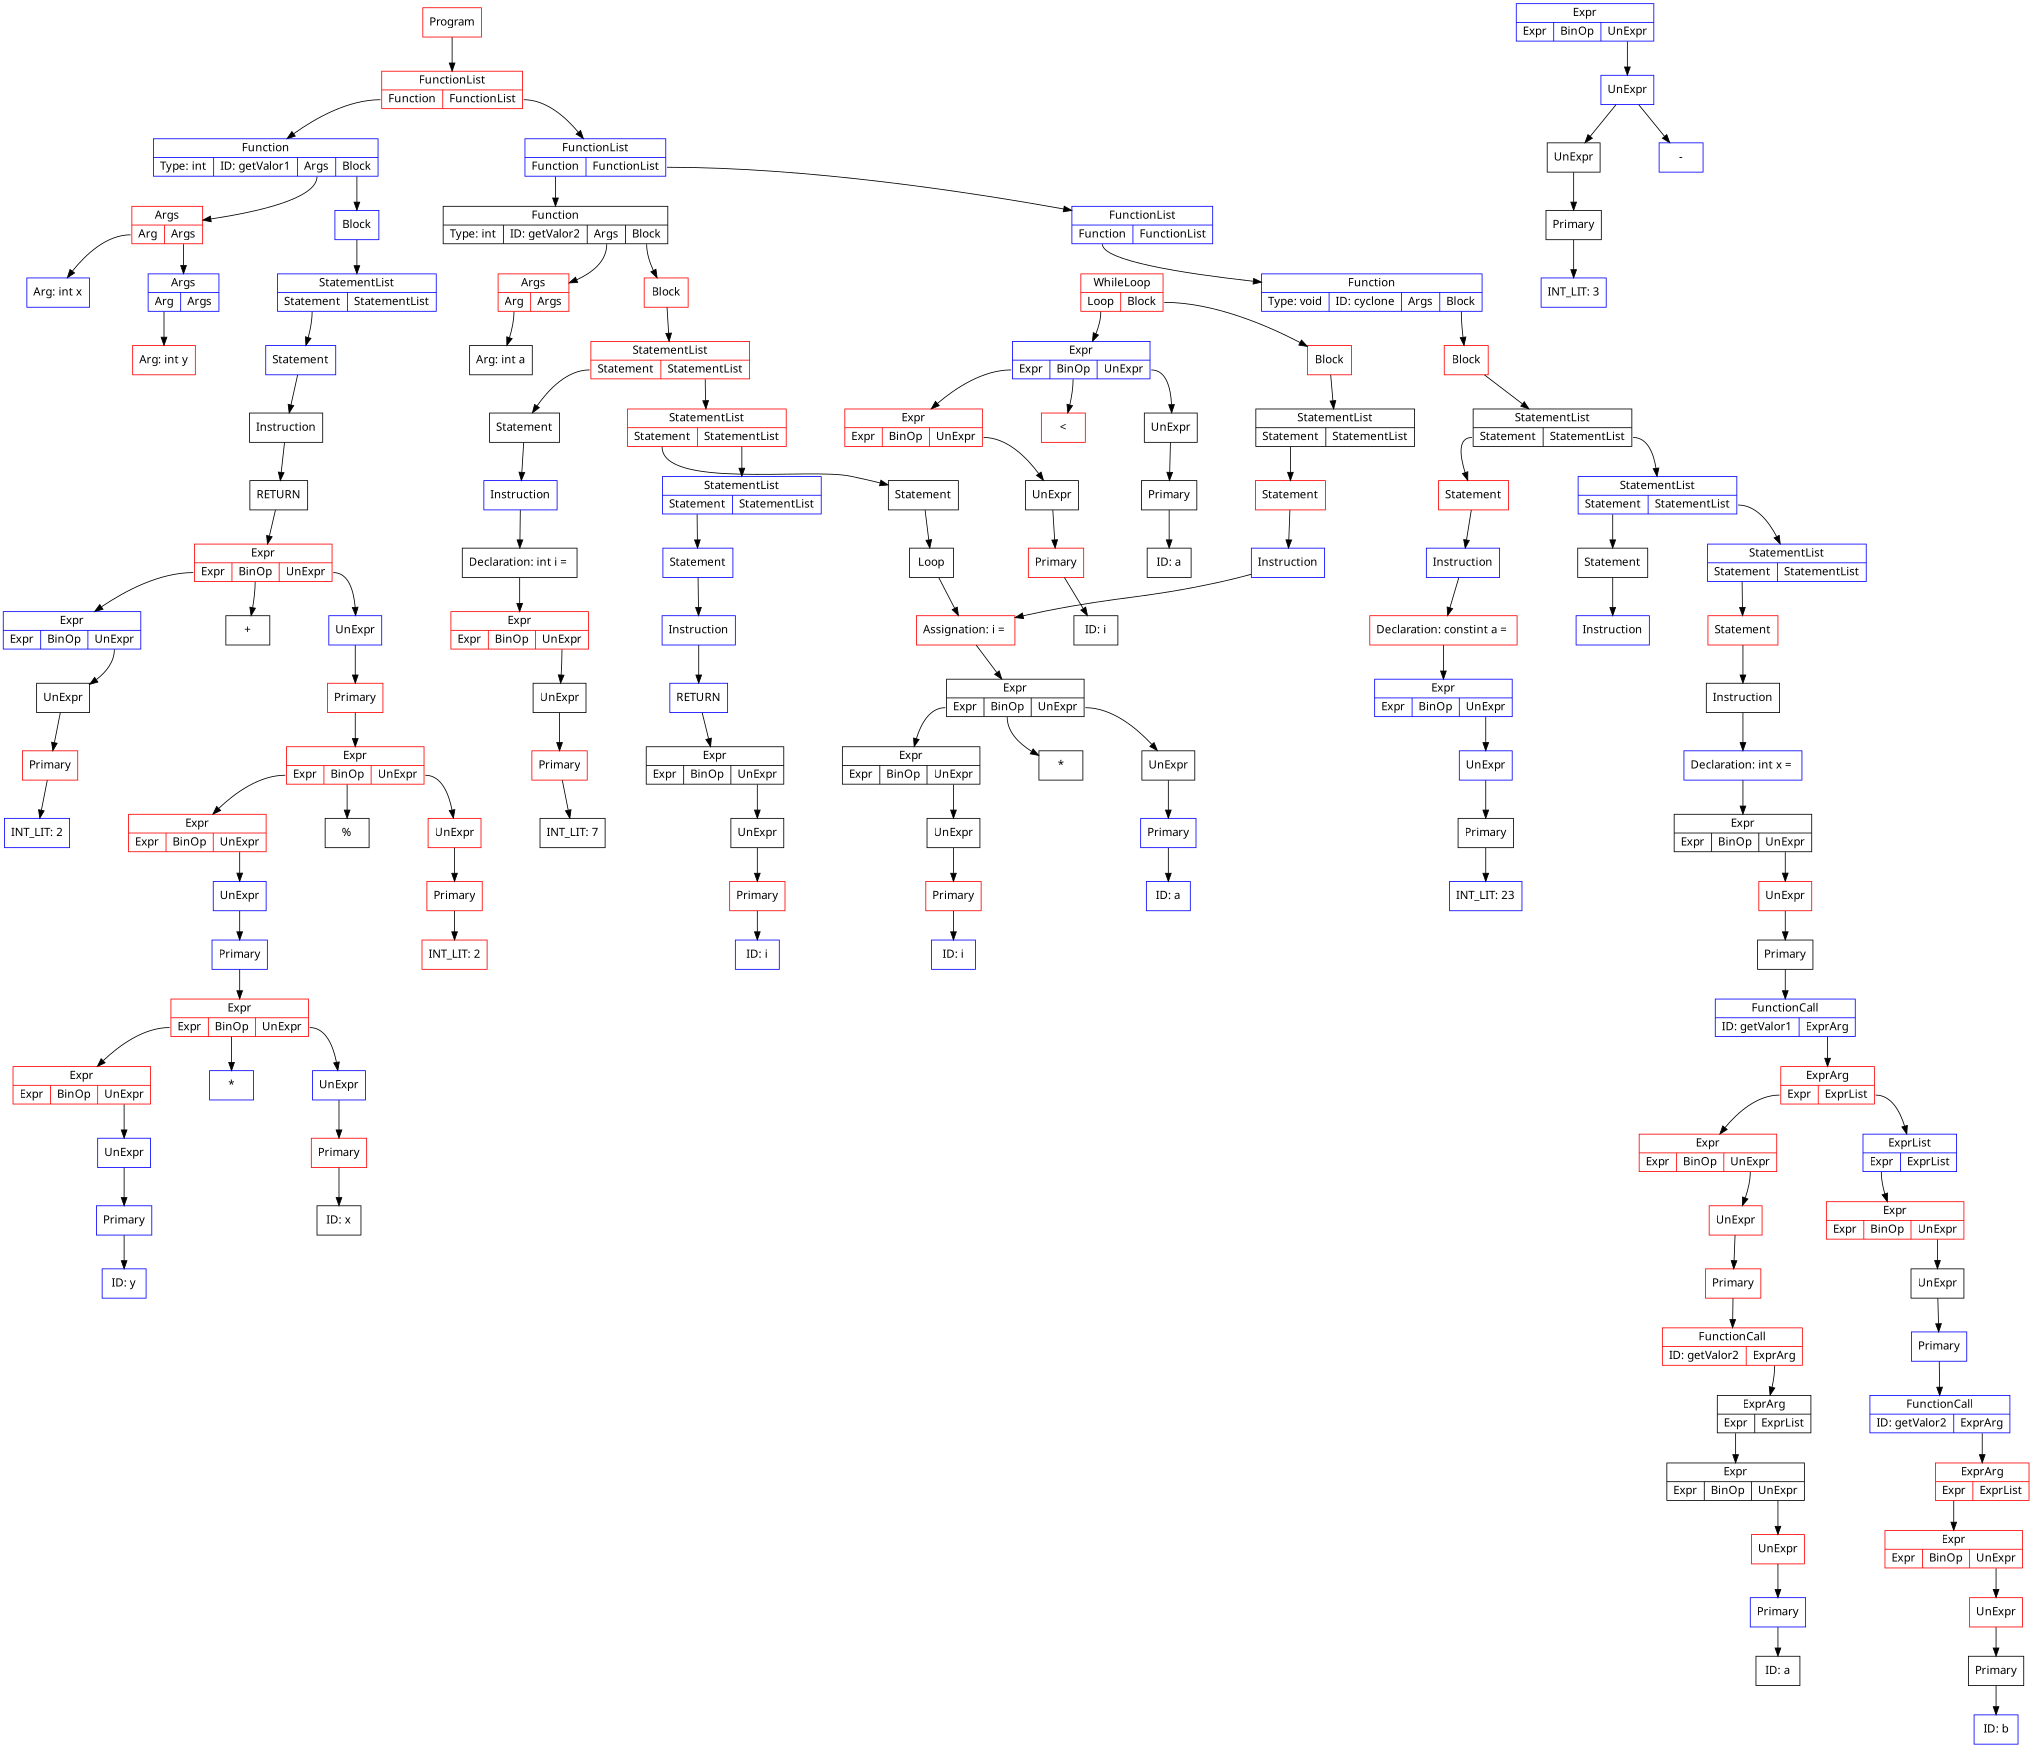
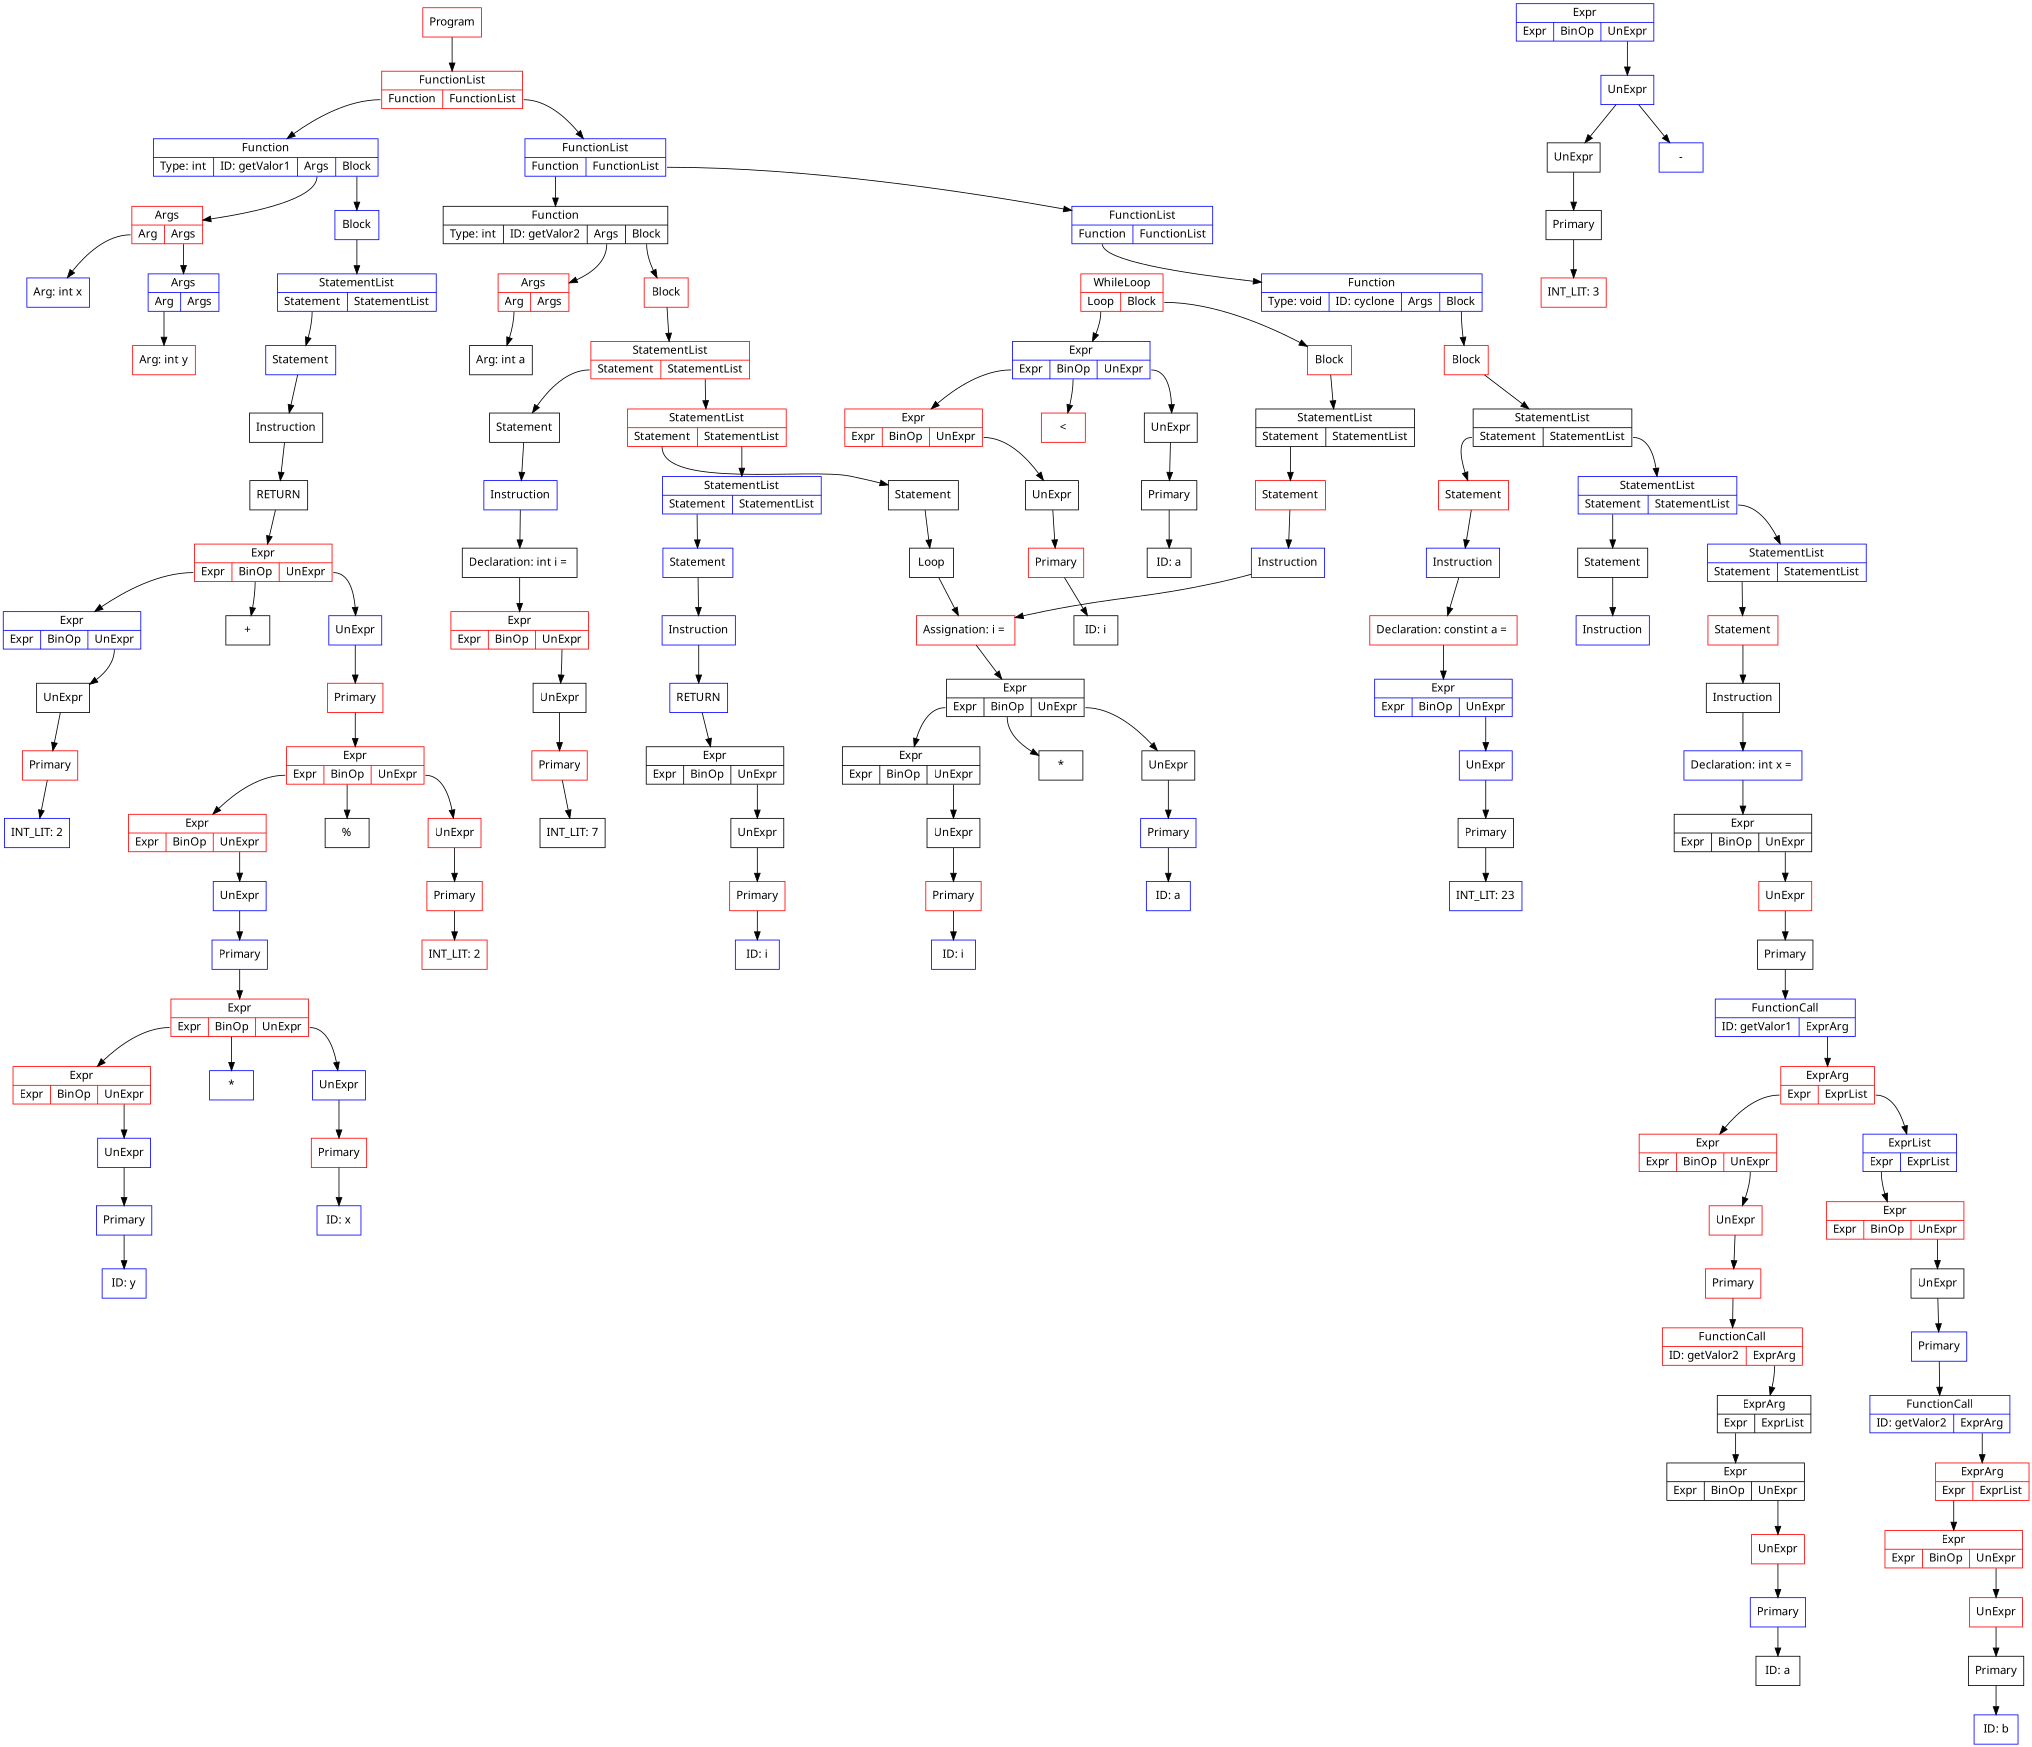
  digraph {
    fontname="Noto Sans"
    nodesep=1
    node [color=blue fontname="Noto Sans" shape=box]
    edge [fontname="Noto Sans"]
    n1 [label="Arg: int x"]
    n2 [color=red label="Arg: int y"]
    n3 [label="{Args | {<a>Arg | <as> Args}}" shape=record]
    n4 [color=red label="{Args | {<a>Arg | <as> Args}}" shape=record]
    n5 [color=red label=Primary]
    n6 [label="INT_LIT: 2"]
    n7 [color=black label=UnExpr]
    n8 [label="{Expr | {<e>Expr | <bo>BinOp | <ue>UnExpr}}" shape=record]
    n9 [label=Primary]
    n10 [label="ID: y"]
    n11 [label=UnExpr]
    n12 [color=red label="{Expr | {<e>Expr | <bo>BinOp | <ue>UnExpr}}" shape=record]
    n13 [color=red label=Primary]
-   n14 [color=black label="ID: x"]
+   n14 [label="ID: x"]
    n15 [label=UnExpr]
    n16 [color=red label="{Expr | {<e>Expr | <bo>BinOp | <ue>UnExpr}}" shape=record]
    n17 [label="*"]
    n18 [label=Primary]
    n19 [label=UnExpr]
    n20 [color=red label="{Expr | {<e>Expr | <bo>BinOp | <ue>UnExpr}}" shape=record]
    n21 [color=red label=Primary]
    n22 [color=red label="INT_LIT: 2"]
    n23 [color=red label=UnExpr]
    n24 [color=red label="{Expr | {<e>Expr | <bo>BinOp | <ue>UnExpr}}" shape=record]
    n25 [color=black label="%"]
    n26 [color=red label=Primary]
    n27 [label=UnExpr]
    n28 [color=red label="{Expr | {<e>Expr | <bo>BinOp | <ue>UnExpr}}" shape=record]
    n29 [color=black label="+"]
    n30 [color=black label=Instruction]
    n31 [color=black label=RETURN]
    n32 [label=Statement]
    n33 [label="{StatementList | {<s>Statement | <sl>StatementList}}" shape=record]
    n34 [label=Block]
    n35 [label="{Function | {Type: int | ID: getValor1 | <a>Args | <b>Block}}" shape=record]
    n36 [color=black label="Arg: int a"]
    n37 [color=red label="{Args | {<a>Arg | <as> Args}}" shape=record]
    n38 [color=red label=Primary]
    n39 [color=black label="INT_LIT: 7"]
    n40 [color=black label=UnExpr]
    n41 [color=red label="{Expr | {<e>Expr | <bo>BinOp | <ue>UnExpr}}" shape=record]
    n42 [color=black label="Declaration: int i = "]
    n43 [label=Instruction]
    n44 [color=black label=Statement]
    n45 [color=red label=Primary]
    n46 [color=black label="ID: i"]
    n47 [color=black label=UnExpr]
    n48 [color=red label="{Expr | {<e>Expr | <bo>BinOp | <ue>UnExpr}}" shape=record]
    n49 [color=black label=Primary]
    n50 [color=black label="ID: a"]
    n51 [color=black label=UnExpr]
    n52 [label="{Expr | {<e>Expr | <bo>BinOp | <ue>UnExpr}}" shape=record]
    n53 [color=red label="<"]
    n54 [color=red label=Primary]
    n55 [label="ID: i"]
    n56 [color=black label=UnExpr]
    n57 [color=black label="{Expr | {<e>Expr | <bo>BinOp | <ue>UnExpr}}" shape=record]
    n58 [label=Primary]
    n59 [label="ID: a"]
    n60 [color=black label=UnExpr]
    n61 [color=black label="{Expr | {<e>Expr | <bo>BinOp | <ue>UnExpr}}" shape=record]
    n62 [color=black label="*"]
    n63 [color=red label="Assignation: i = "]
    n64 [label=Instruction]
    n65 [color=red label=Statement]
    n66 [color=black label="{StatementList | {<s>Statement | <sl>StatementList}}" shape=record]
    n67 [color=red label=Block]
    n68 [color=red label="{WhileLoop | {<e>Loop | <b>Block}}" shape=record]
    n69 [color=black label=Loop]
    n70 [color=black label=Statement]
    n71 [color=red label=Primary]
    n72 [label="ID: i"]
    n73 [color=black label=UnExpr]
    n74 [color=black label="{Expr | {<e>Expr | <bo>BinOp | <ue>UnExpr}}" shape=record]
    n75 [label=Instruction]
    n76 [label=RETURN]
    n77 [label=Statement]
    n78 [label="{StatementList | {<s>Statement | <sl>StatementList}}" shape=record]
    n79 [color=red label="{StatementList | {<s>Statement | <sl>StatementList}}" shape=record]
    n80 [color=red label="{StatementList | {<s>Statement | <sl>StatementList}}" shape=record]
    n81 [color=red label=Block]
    n82 [color=black label="{Function | {Type: int | ID: getValor2 | <a>Args | <b>Block}}" shape=record]
    n83 [color=black label=Primary]
    n84 [label="INT_LIT: 23"]
    n85 [label=UnExpr]
    n86 [label="{Expr | {<e>Expr | <bo>BinOp | <ue>UnExpr}}" shape=record]
    n87 [color=red label="Declaration: constint a = "]
    n88 [label=Instruction]
    n89 [color=red label=Statement]
    n90 [color=black label=Primary]
-   n91 [label="INT_LIT: 3"]
+   n91 [color=red label="INT_LIT: 3"]
    n92 [color=black label=UnExpr]
    n93 [label=UnExpr]
    n94 [label="-"]
    n95 [label="{Expr | {<e>Expr | <bo>BinOp | <ue>UnExpr}}" shape=record]
    n96 [label=Instruction]
    n97 [color=black label=Statement]
    n98 [label=Primary]
    n99 [color=black label="ID: a"]
    n100 [color=red label=UnExpr]
    n101 [color=black label="{Expr | {<e>Expr | <bo>BinOp | <ue>UnExpr}}" shape=record]
    n102 [color=black label="{ExprArg | {<e>Expr | <el>ExprList}}" shape=record]
    n103 [color=red label="{FunctionCall | { ID: getValor2 | <e>ExprArg}}" shape=record]
    n104 [color=red label=Primary]
    n105 [color=red label=UnExpr]
    n106 [color=red label="{Expr | {<e>Expr | <bo>BinOp | <ue>UnExpr}}" shape=record]
    n107 [color=black label=Primary]
    n108 [label="ID: b"]
    n109 [color=red label=UnExpr]
    n110 [color=red label="{Expr | {<e>Expr | <bo>BinOp | <ue>UnExpr}}" shape=record]
    n111 [color=red label="{ExprArg | {<e>Expr | <el>ExprList}}" shape=record]
    n112 [label="{FunctionCall | { ID: getValor2 | <e>ExprArg}}" shape=record]
    n113 [label=Primary]
    n114 [color=black label=UnExpr]
    n115 [color=red label="{Expr | {<e>Expr | <bo>BinOp | <ue>UnExpr}}" shape=record]
    n116 [label="{ExprList |{<e>Expr | <el>ExprList}}" shape=record]
    n117 [color=red label="{ExprArg | {<e>Expr | <el>ExprList}}" shape=record]
    n118 [label="{FunctionCall | { ID: getValor1 | <e>ExprArg}}" shape=record]
    n119 [color=black label=Primary]
    n120 [color=red label=UnExpr]
    n121 [color=black label="{Expr | {<e>Expr | <bo>BinOp | <ue>UnExpr}}" shape=record]
    n122 [label="Declaration: int x = "]
    n123 [color=black label=Instruction]
    n124 [color=red label=Statement]
    n125 [label="{StatementList | {<s>Statement | <sl>StatementList}}" shape=record]
    n126 [label="{StatementList | {<s>Statement | <sl>StatementList}}" shape=record]
    n127 [color=black label="{StatementList | {<s>Statement | <sl>StatementList}}" shape=record]
    n128 [color=red label=Block]
    n129 [label="{Function | {Type: void | ID: cyclone | <a>Args | <b>Block}}" shape=record]
    n130 [label="{FunctionList | {<f> Function | <fl> FunctionList}}" shape=record]
    n131 [label="{FunctionList | {<f> Function | <fl> FunctionList}}" shape=record]
    n132 [color=red label="{FunctionList | {<f> Function | <fl> FunctionList}}" shape=record]
    n133 [color=red label=Program]
    n3 -> n2 [tailport=a]
    n4 -> n1 [tailport=a]
    n4 -> n3 [tailport=as]
    n5 -> n6
    n7 -> n5
    n8 -> n7 [tailport=ue]
    n9 -> n10
    n11 -> n9
    n12 -> n11 [tailport=ue]
    n13 -> n14
    n15 -> n13
    n16 -> n12 [tailport=e]
    n16 -> n15 [tailport=ue]
    n16 -> n17 [tailport=bo]
    n18 -> n16
    n19 -> n18
    n20 -> n19 [tailport=ue]
    n21 -> n22
    n23 -> n21
    n24 -> n20 [tailport=e]
    n24 -> n23 [tailport=ue]
    n24 -> n25 [tailport=bo]
    n26 -> n24
    n27 -> n26
    n28 -> n8 [tailport=e]
    n28 -> n27 [tailport=ue]
    n28 -> n29 [tailport=bo]
    n30 -> n31
    n31 -> n28
    n32 -> n30
    n33 -> n32 [tailport=s]
    n34 -> n33
    n35 -> n4 [tailport=a]
    n35 -> n34 [tailport=b]
    n37 -> n36 [tailport=a]
    n38 -> n39
    n40 -> n38
    n41 -> n40 [tailport=ue]
    n42 -> n41
    n43 -> n42
    n44 -> n43
    n45 -> n46
    n47 -> n45
    n48 -> n47 [tailport=ue]
    n49 -> n50
    n51 -> n49
    n52 -> n48 [tailport=e]
    n52 -> n51 [tailport=ue]
    n52 -> n53 [tailport=bo]
    n54 -> n55
    n56 -> n54
    n57 -> n56 [tailport=ue]
    n58 -> n59
    n60 -> n58
    n61 -> n57 [tailport=e]
    n61 -> n60 [tailport=ue]
    n61 -> n62 [tailport=bo]
    n63 -> n61
    n64 -> n63
    n65 -> n64
    n66 -> n65 [tailport=s]
    n67 -> n66
    n68 -> n52 [tailport=e]
    n68 -> n67 [tailport=b]
    n69 -> n63
    n70 -> n69
    n71 -> n72
    n73 -> n71
    n74 -> n73 [tailport=ue]
    n75 -> n76
    n76 -> n74
    n77 -> n75
    n78 -> n77 [tailport=s]
    n79 -> n70 [tailport=s]
    n79 -> n78 [tailport=sl]
    n80 -> n44 [tailport=s]
    n80 -> n79 [tailport=sl]
    n81 -> n80
    n82 -> n37 [tailport=a]
    n82 -> n81 [tailport=b]
    n83 -> n84
    n85 -> n83
    n86 -> n85 [tailport=ue]
    n87 -> n86
    n88 -> n87
    n89 -> n88
    n90 -> n91
    n92 -> n90
    n93 -> n92
    n93 -> n94
    n95 -> n93 [tailport=ue]
    n97 -> n96
    n98 -> n99
    n100 -> n98
    n101 -> n100 [tailport=ue]
    n102 -> n101 [tailport=e]
    n103 -> n102 [tailport=e]
    n104 -> n103
    n105 -> n104
    n106 -> n105 [tailport=ue]
    n107 -> n108
    n109 -> n107
    n110 -> n109 [tailport=ue]
    n111 -> n110 [tailport=e]
    n112 -> n111 [tailport=e]
    n113 -> n112
    n114 -> n113
    n115 -> n114 [tailport=ue]
    n116 -> n115 [tailport=e]
    n117 -> n106 [tailport=e]
    n117 -> n116 [tailport=el]
    n118 -> n117 [tailport=e]
    n119 -> n118
    n120 -> n119
    n121 -> n120 [tailport=ue]
    n122 -> n121
    n123 -> n122
    n124 -> n123
    n125 -> n124 [tailport=s]
    n126 -> n97 [tailport=s]
    n126 -> n125 [tailport=sl]
    n127 -> n89 [tailport=s]
    n127 -> n126 [tailport=sl]
    n128 -> n127
    n129 -> n128 [tailport=b]
    n130 -> n129 [tailport=f]
    n131 -> n82 [tailport=f]
    n131 -> n130 [tailport=fl]
    n132 -> n35 [tailport=f]
    n132 -> n131 [tailport=fl]
    n133 -> n132
  }
